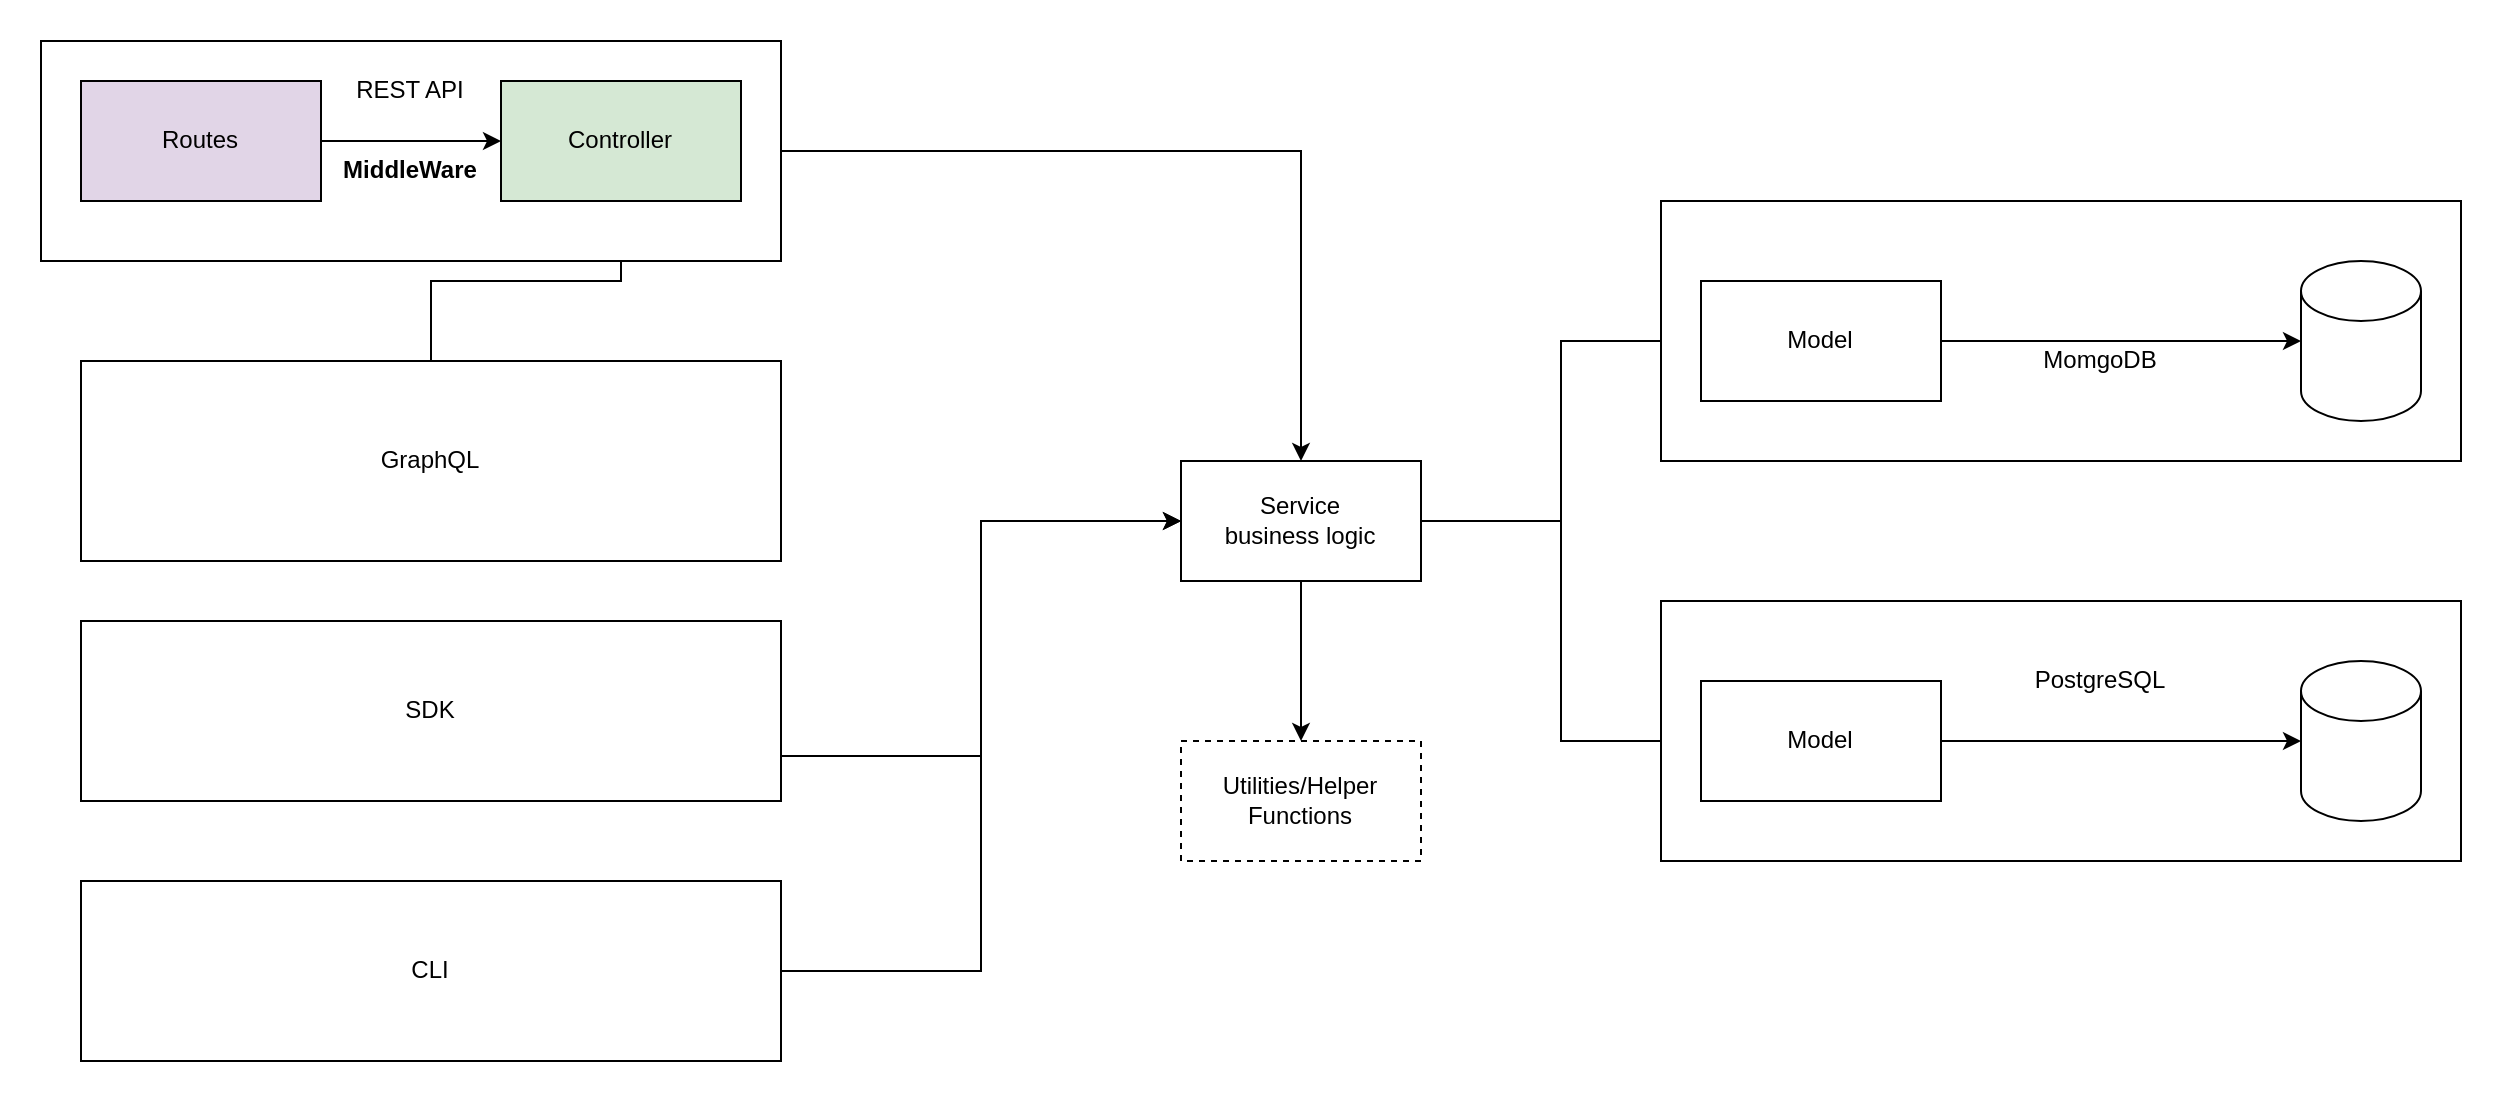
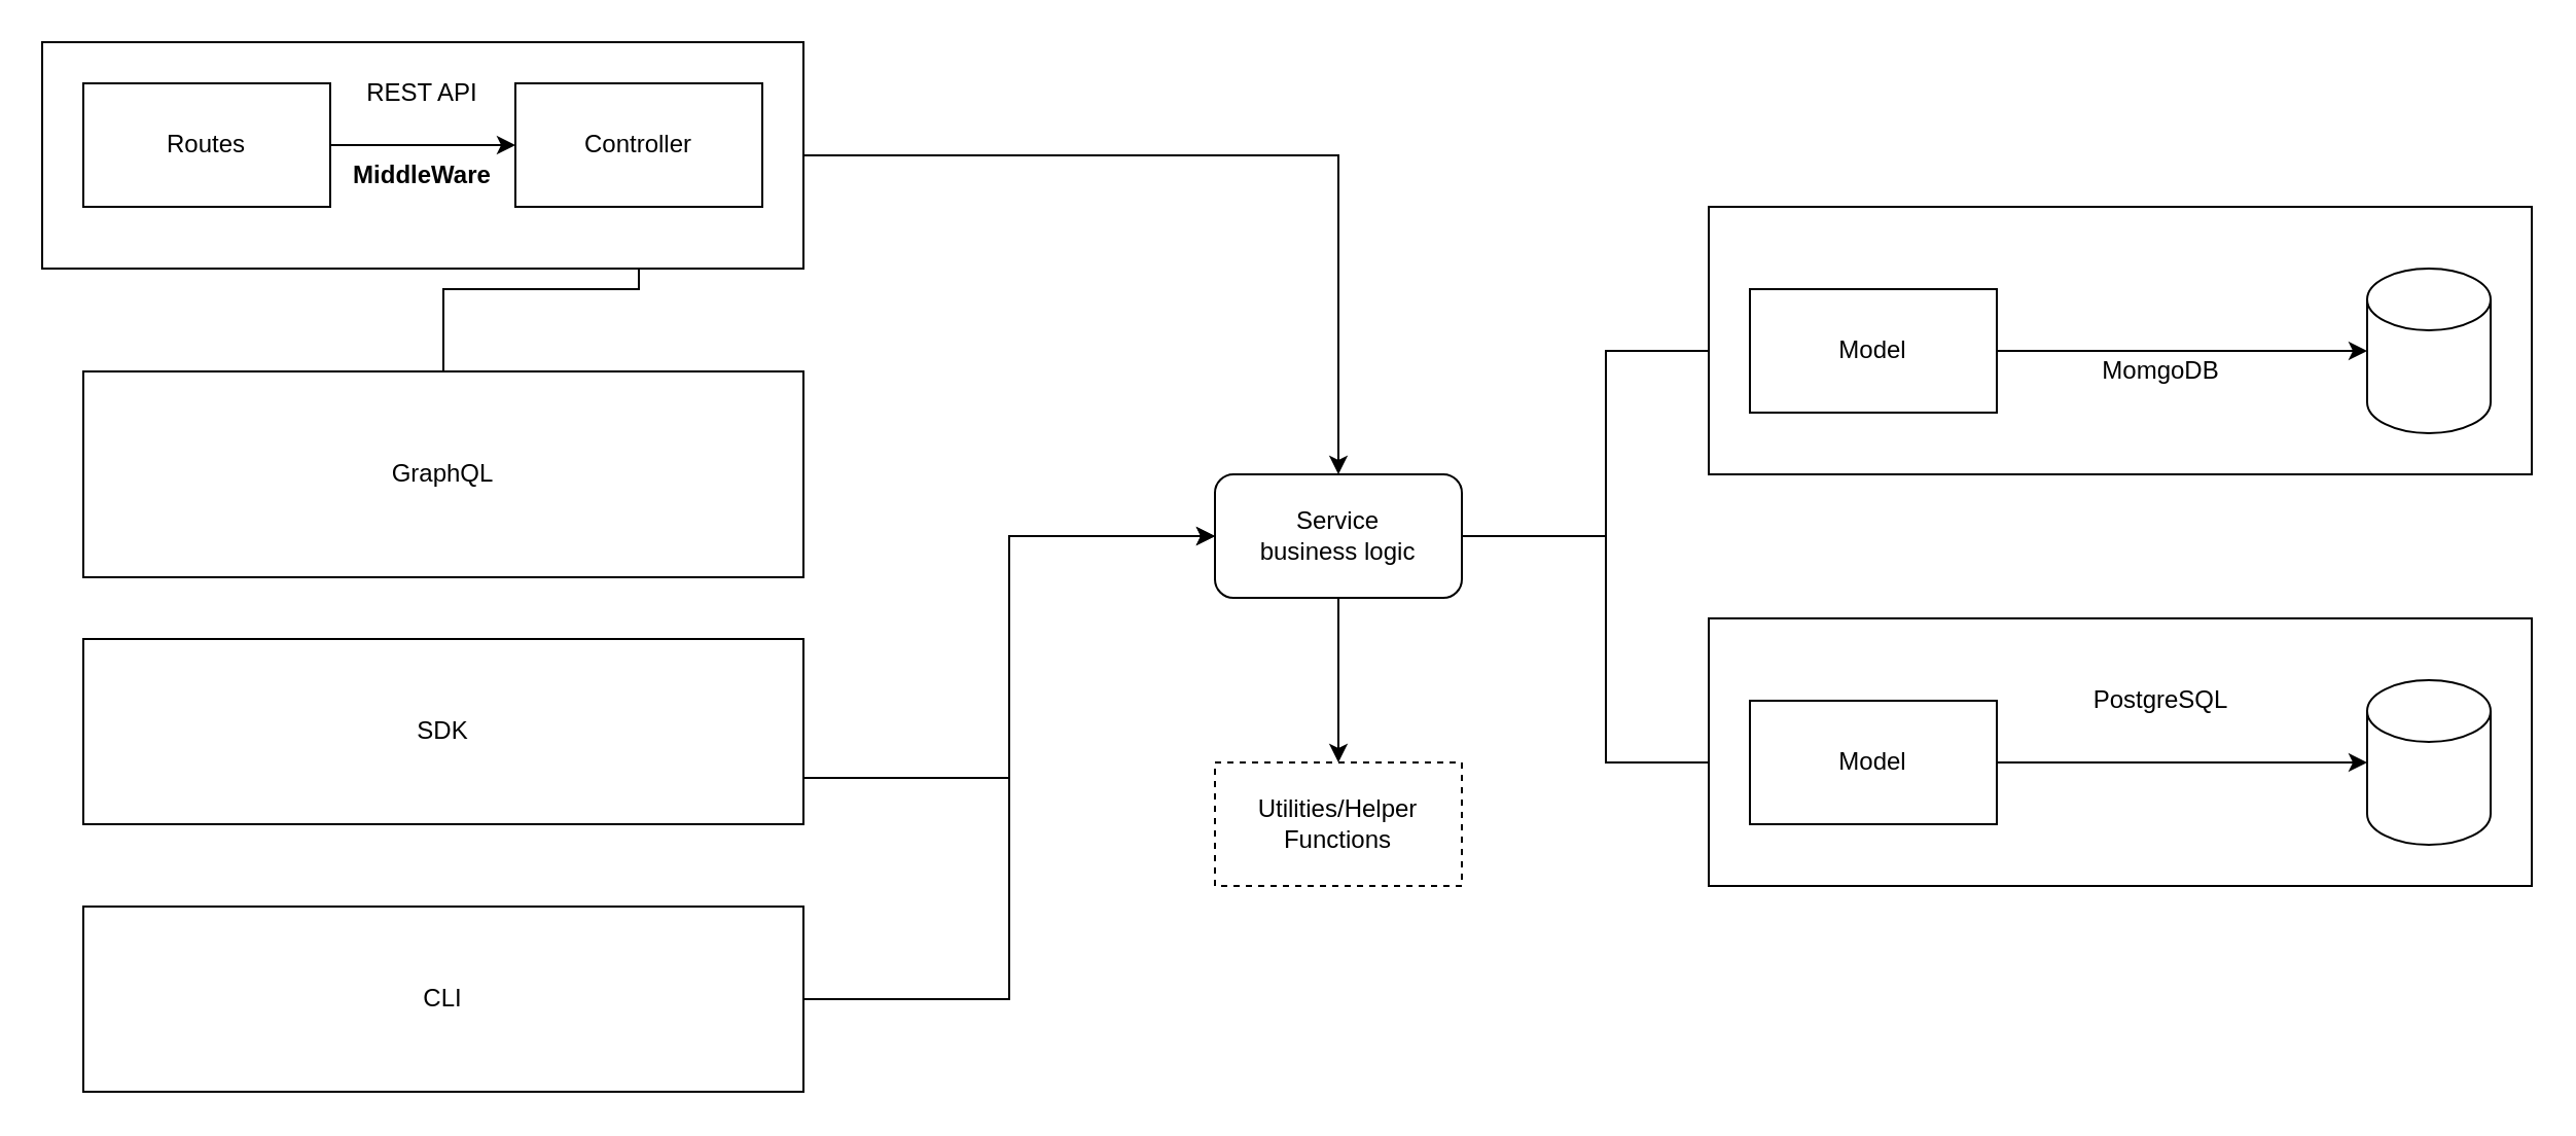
  <mxCell id="0" />
  <mxCell id="1" parent="0" />
  <mxCell id="2" style="edgeStyle=orthogonalEdgeStyle;rounded=0;orthogonalLoop=1;jettySize=auto;html=1;entryX=0.5;entryY=0;entryDx=0;entryDy=0;" parent="1" source="15" target="6" edge="1"><mxGeometry relative="1" as="geometry" /></mxCell>
  <mxCell id="3" style="edgeStyle=orthogonalEdgeStyle;rounded=0;orthogonalLoop=1;jettySize=auto;html=1;entryX=0;entryY=0.5;entryDx=0;entryDy=0;" parent="1" source="6" target="23" edge="1"><mxGeometry relative="1" as="geometry" /></mxCell>
  <mxCell id="4" style="edgeStyle=orthogonalEdgeStyle;rounded=0;orthogonalLoop=1;jettySize=auto;html=1;entryX=0;entryY=0.5;entryDx=0;entryDy=0;" parent="1" source="6" target="29" edge="1"><mxGeometry relative="1" as="geometry" /></mxCell>
  <mxCell id="5" style="edgeStyle=orthogonalEdgeStyle;rounded=0;orthogonalLoop=1;jettySize=auto;html=1;entryX=0.5;entryY=0;entryDx=0;entryDy=0;" parent="1" source="6" target="13" edge="1"><mxGeometry relative="1" as="geometry" /></mxCell>
- <mxCell id="6" value="Service&lt;br&gt;business logic" style="rounded=0;whiteSpace=wrap;html=1;" parent="1" vertex="1"><mxGeometry x="590" y="230" width="120" height="60" as="geometry" /></mxCell>
+ <mxCell id="6" value="Service&lt;br&gt;business logic" style="whiteSpace=wrap;html=1;rounded=1;" parent="1" vertex="1"><mxGeometry x="590" y="230" width="120" height="60" as="geometry" /></mxCell>
  <mxCell id="7" style="edgeStyle=orthogonalEdgeStyle;rounded=0;orthogonalLoop=1;jettySize=auto;html=1;" parent="1" source="8" target="17" edge="1"><mxGeometry relative="1" as="geometry" /></mxCell>
  <mxCell id="8" value="GraphQL" style="rounded=0;whiteSpace=wrap;html=1;" parent="1" vertex="1"><mxGeometry x="40" y="180" width="350" height="100" as="geometry" /></mxCell>
  <mxCell id="9" style="edgeStyle=orthogonalEdgeStyle;rounded=0;orthogonalLoop=1;jettySize=auto;html=1;exitX=1;exitY=0.75;exitDx=0;exitDy=0;entryX=0;entryY=0.5;entryDx=0;entryDy=0;" parent="1" source="10" target="6" edge="1"><mxGeometry relative="1" as="geometry" /></mxCell>
  <mxCell id="10" value="SDK" style="rounded=0;whiteSpace=wrap;html=1;" parent="1" vertex="1"><mxGeometry x="40" y="310" width="350" height="90" as="geometry" /></mxCell>
  <mxCell id="11" style="edgeStyle=orthogonalEdgeStyle;rounded=0;orthogonalLoop=1;jettySize=auto;html=1;exitX=1;exitY=0.5;exitDx=0;exitDy=0;entryX=0;entryY=0.5;entryDx=0;entryDy=0;" parent="1" source="12" target="6" edge="1"><mxGeometry relative="1" as="geometry" /></mxCell>
  <mxCell id="12" value="CLI" style="rounded=0;whiteSpace=wrap;html=1;" parent="1" vertex="1"><mxGeometry x="40" y="440" width="350" height="90" as="geometry" /></mxCell>
  <mxCell id="13" value="Utilities/Helper&lt;br&gt;Functions" style="rounded=0;whiteSpace=wrap;html=1;dashed=1;" parent="1" vertex="1"><mxGeometry x="590" y="370" width="120" height="60" as="geometry" /></mxCell>
  <mxCell id="14" value="" style="group" vertex="1" connectable="0" parent="1"><mxGeometry x="20" y="20" width="370" height="110" as="geometry" /></mxCell>
  <mxCell id="15" value="" style="rounded=0;whiteSpace=wrap;html=1;" parent="14" vertex="1"><mxGeometry width="370" height="110" as="geometry" /></mxCell>
- <mxCell id="16" value="Routes" style="rounded=0;whiteSpace=wrap;html=1;fillColor=#e1d5e7;" parent="14" vertex="1"><mxGeometry x="20" y="20" width="120" height="60" as="geometry" /></mxCell>
- <mxCell id="17" value="Controller" style="rounded=0;whiteSpace=wrap;html=1;fillColor=#d5e8d4;" parent="14" vertex="1"><mxGeometry x="230" y="20" width="120" height="60" as="geometry" /></mxCell>
+ <mxCell id="16" value="Routes" style="rounded=0;whiteSpace=wrap;html=1;" parent="14" vertex="1"><mxGeometry x="20" y="20" width="120" height="60" as="geometry" /></mxCell>
+ <mxCell id="17" value="Controller" style="rounded=0;whiteSpace=wrap;html=1;" parent="14" vertex="1"><mxGeometry x="230" y="20" width="120" height="60" as="geometry" /></mxCell>
  <mxCell id="18" style="edgeStyle=orthogonalEdgeStyle;rounded=0;orthogonalLoop=1;jettySize=auto;html=1;exitX=1;exitY=0.5;exitDx=0;exitDy=0;entryX=0;entryY=0.5;entryDx=0;entryDy=0;" parent="14" source="16" target="17" edge="1"><mxGeometry relative="1" as="geometry" /></mxCell>
  <mxCell id="19" value="REST API" style="text;html=1;strokeColor=none;fillColor=none;align=center;verticalAlign=middle;whiteSpace=wrap;rounded=0;" parent="14" vertex="1"><mxGeometry x="155" y="10" width="60" height="30" as="geometry" /></mxCell>
  <mxCell id="20" value="&lt;b&gt;MiddleWare&lt;/b&gt;" style="text;html=1;strokeColor=none;fillColor=none;align=center;verticalAlign=middle;whiteSpace=wrap;rounded=0;" parent="14" vertex="1"><mxGeometry x="155" y="50" width="60" height="30" as="geometry" /></mxCell>
  <mxCell id="21" value="" style="group" vertex="1" connectable="0" parent="1"><mxGeometry x="830" y="100" width="400" height="130" as="geometry" /></mxCell>
  <mxCell id="22" value="" style="rounded=0;whiteSpace=wrap;html=1;" parent="21" vertex="1"><mxGeometry width="400" height="130" as="geometry" /></mxCell>
  <mxCell id="23" value="Model" style="rounded=0;whiteSpace=wrap;html=1;" parent="21" vertex="1"><mxGeometry x="20" y="40" width="120" height="60" as="geometry" /></mxCell>
  <mxCell id="24" value="" style="shape=cylinder3;whiteSpace=wrap;html=1;boundedLbl=1;backgroundOutline=1;size=15;" parent="21" vertex="1"><mxGeometry x="320" y="30" width="60" height="80" as="geometry" /></mxCell>
  <mxCell id="25" style="edgeStyle=orthogonalEdgeStyle;rounded=0;orthogonalLoop=1;jettySize=auto;html=1;" parent="21" source="23" target="24" edge="1"><mxGeometry relative="1" as="geometry" /></mxCell>
  <mxCell id="26" value="MomgoDB" style="text;html=1;strokeColor=none;fillColor=none;align=center;verticalAlign=middle;whiteSpace=wrap;rounded=0;" parent="21" vertex="1"><mxGeometry x="190" y="65" width="60" height="30" as="geometry" /></mxCell>
  <mxCell id="27" value="" style="group" vertex="1" connectable="0" parent="1"><mxGeometry x="830" y="300" width="400" height="130" as="geometry" /></mxCell>
  <mxCell id="28" value="" style="rounded=0;whiteSpace=wrap;html=1;" parent="27" vertex="1"><mxGeometry width="400" height="130" as="geometry" /></mxCell>
  <mxCell id="29" value="Model" style="rounded=0;whiteSpace=wrap;html=1;" parent="27" vertex="1"><mxGeometry x="20" y="40" width="120" height="60" as="geometry" /></mxCell>
  <mxCell id="30" value="" style="shape=cylinder3;whiteSpace=wrap;html=1;boundedLbl=1;backgroundOutline=1;size=15;" parent="27" vertex="1"><mxGeometry x="320" y="30" width="60" height="80" as="geometry" /></mxCell>
  <mxCell id="31" style="edgeStyle=orthogonalEdgeStyle;rounded=0;orthogonalLoop=1;jettySize=auto;html=1;" parent="27" source="29" target="30" edge="1"><mxGeometry relative="1" as="geometry" /></mxCell>
  <mxCell id="32" value="PostgreSQL" style="text;html=1;strokeColor=none;fillColor=none;align=center;verticalAlign=middle;whiteSpace=wrap;rounded=0;" parent="27" vertex="1"><mxGeometry x="190" y="25" width="60" height="30" as="geometry" /></mxCell>
